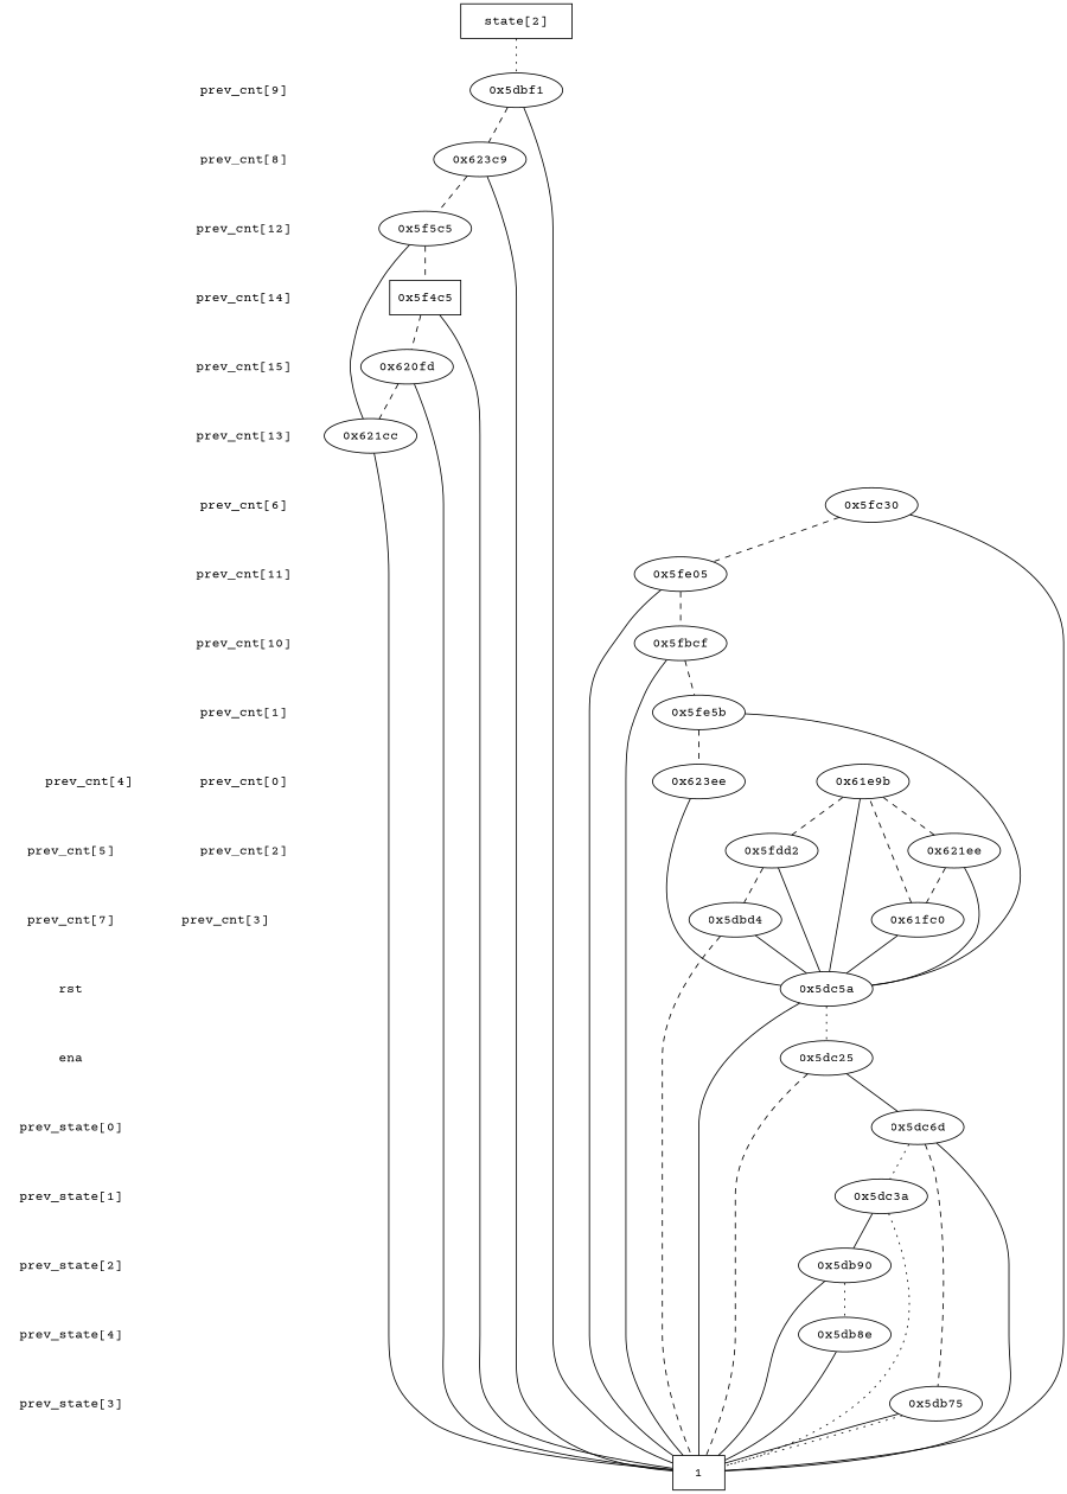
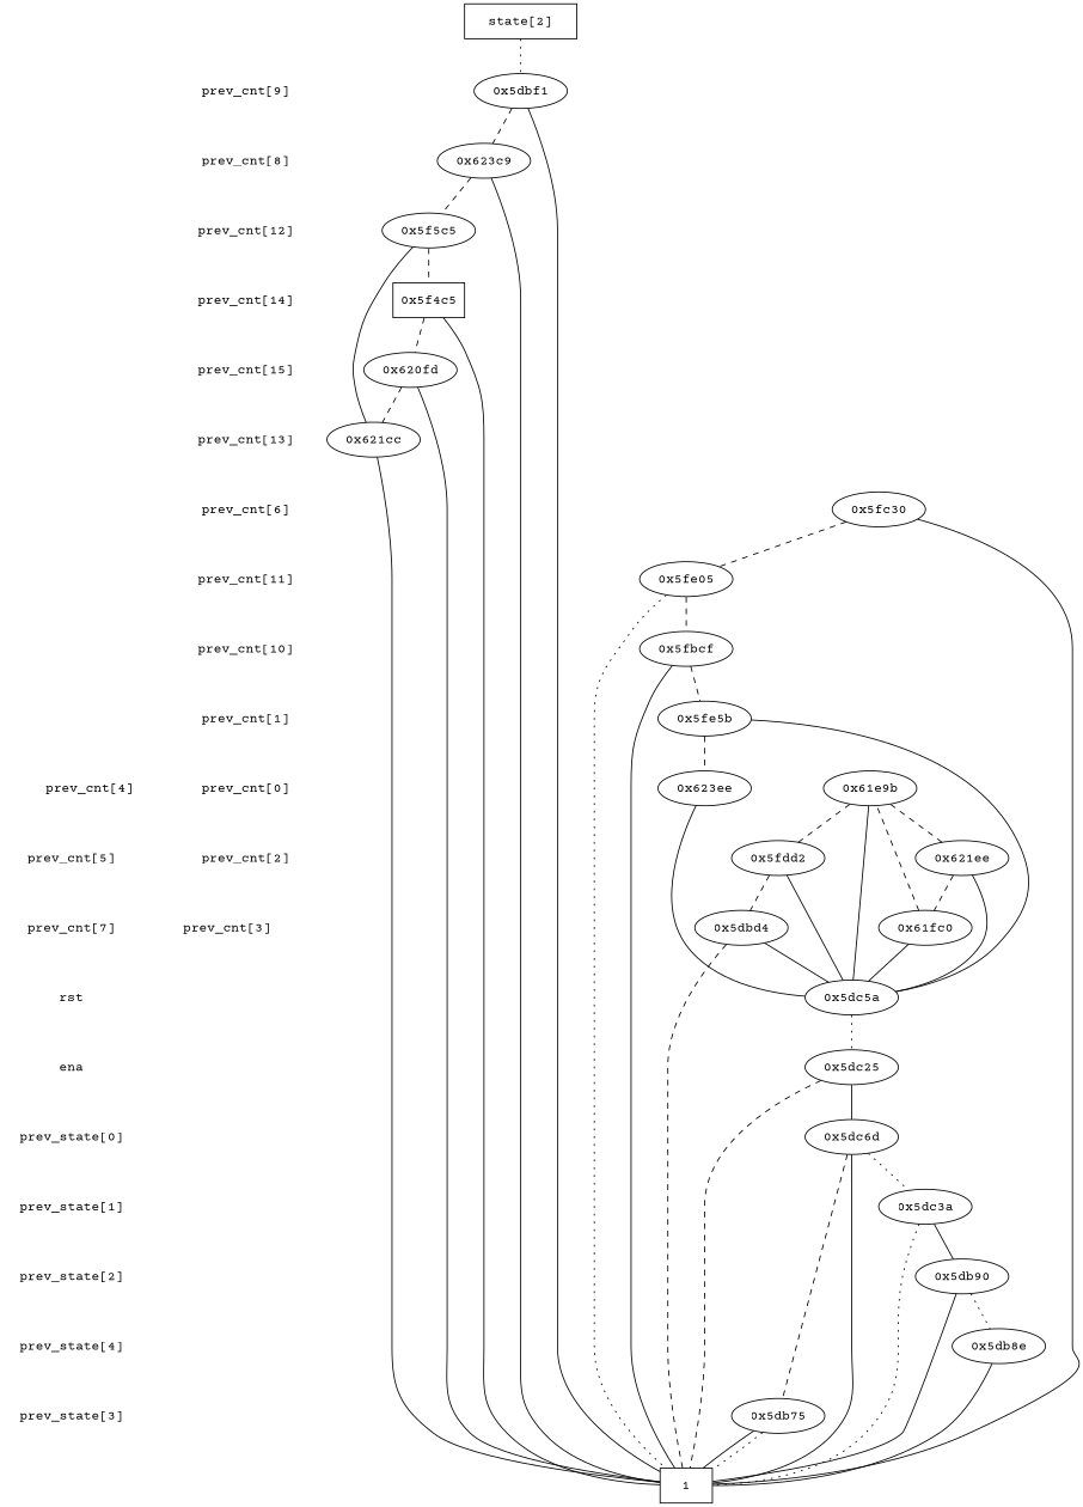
  digraph {
    fontname="Courier Prime"
    node [fontname="Courier Prime" shape=plaintext]
    edge [dir=none fontname="Courier Prime"]
    "CONST NODES" [style=invis]
    " prev_cnt[9] "
    " prev_cnt[8] "
    " prev_cnt[12] "
    " prev_cnt[14] "
    " prev_cnt[15] "
    " prev_cnt[13] "
    " prev_cnt[6] "
    " prev_cnt[11] "
    " prev_cnt[10] "
    " prev_cnt[1] "
    " prev_cnt[0] "
    " prev_cnt[2] "
    " prev_cnt[3] "
    " prev_cnt[4] "
    " prev_cnt[5] "
    " prev_cnt[7] "
    " rst "
    " ena "
    " prev_state[0] "
    " prev_state[1] "
    " prev_state[2] "
    " prev_state[4] "
    " prev_state[3] "
    "  state[2]  " [shape=box]
    "0x5dbf1" [shape=""]
    "0x623c9" [shape=""]
    "0x5f5c5" [shape=""]
    "0x5f4c5" [shape=box]
    "0x5dbd4" [shape=""]
    "0x620fd" [shape=""]
    "0x621cc" [shape=""]
    "0x5fc30" [shape=""]
    "0x5fe05" [shape=""]
    "0x5fbcf" [shape=""]
    "0x5fe5b" [shape=""]
    "0x623ee" [shape=""]
    "0x621ee" [shape=""]
    "0x61fc0" [shape=""]
    "0x61e9b" [shape=""]
    "0x5fdd2" [shape=""]
    "0x5dc5a" [shape=""]
    "0x5dc25" [shape=""]
    "0x5dc6d" [shape=""]
    "0x5dc3a" [shape=""]
    "0x5db90" [shape=""]
    "0x5db8e" [shape=""]
    "0x5db75" [shape=""]
    n49 [label=1 shape=box]
    subgraph sub_1 {
      "CONST NODES"
      " prev_cnt[9] "
      " prev_cnt[8] "
      " prev_cnt[12] "
      " prev_cnt[14] "
      " prev_cnt[15] "
      " prev_cnt[13] "
      " prev_cnt[6] "
      " prev_cnt[11] "
      " prev_cnt[10] "
      " prev_cnt[1] "
      " prev_cnt[0] "
      " prev_cnt[2] "
      " prev_cnt[3] "
      " prev_cnt[4] "
      " prev_cnt[5] "
      " prev_cnt[7] "
      " rst "
      " ena "
      " prev_state[0] "
      " prev_state[1] "
      " prev_state[2] "
      " prev_state[4] "
      " prev_state[3] "
    }
    subgraph sub_2 {
      rank=same
      "  state[2]  "
    }
    subgraph sub_3 {
      rank=same
      " prev_cnt[9] "
      "0x5dbf1"
    }
    subgraph sub_4 {
      rank=same
      " prev_cnt[8] "
      "0x623c9"
    }
    subgraph sub_5 {
      rank=same
      " prev_cnt[12] "
      "0x5f5c5"
    }
    subgraph sub_6 {
      rank=same
      " prev_cnt[14] "
      "0x5f4c5"
    }
    subgraph sub_7 {
      rank=same
      " prev_cnt[7] "
      "0x5dbd4"
    }
    subgraph sub_8 {
      rank=same
      " prev_cnt[15] "
      "0x620fd"
    }
    subgraph sub_9 {
      rank=same
      " prev_cnt[13] "
      "0x621cc"
    }
    subgraph sub_10 {
      rank=same
      " prev_cnt[6] "
      "0x5fc30"
    }
    subgraph sub_11 {
      rank=same
      " prev_cnt[11] "
      "0x5fe05"
    }
    subgraph sub_12 {
      rank=same
      " prev_cnt[10] "
      "0x5fbcf"
    }
    subgraph sub_13 {
      rank=same
      " prev_cnt[1] "
      "0x5fe5b"
    }
    subgraph sub_14 {
      rank=same
      " prev_cnt[0] "
      "0x623ee"
    }
    subgraph sub_15 {
      rank=same
      " prev_cnt[2] "
      "0x621ee"
    }
    subgraph sub_16 {
      rank=same
      " prev_cnt[3] "
      "0x61fc0"
    }
    subgraph sub_17 {
      rank=same
      " prev_cnt[4] "
      "0x61e9b"
    }
    subgraph sub_18 {
      rank=same
      " prev_cnt[5] "
      "0x5fdd2"
    }
    subgraph sub_19 {
      rank=same
      " rst "
      "0x5dc5a"
    }
    subgraph sub_20 {
      rank=same
      " ena "
      "0x5dc25"
    }
    subgraph sub_21 {
      rank=same
      " prev_state[0] "
      "0x5dc6d"
    }
    subgraph sub_22 {
      rank=same
      " prev_state[1] "
      "0x5dc3a"
    }
    subgraph sub_23 {
      rank=same
      " prev_state[2] "
      "0x5db90"
    }
    subgraph sub_24 {
      rank=same
      " prev_state[4] "
      "0x5db8e"
    }
    subgraph sub_25 {
      rank=same
      " prev_state[3] "
      "0x5db75"
    }
    subgraph sub_26 {
      rank=same
      "CONST NODES"
      subgraph sub_27 {
        rank=same
        n49
      }
    }
    " prev_cnt[9] " -> " prev_cnt[8] " [style=invis]
    " prev_cnt[8] " -> " prev_cnt[12] " [style=invis]
    " prev_cnt[12] " -> " prev_cnt[14] " [style=invis]
    " prev_cnt[14] " -> " prev_cnt[15] " [style=invis]
    " prev_cnt[15] " -> " prev_cnt[13] " [style=invis]
    " prev_cnt[13] " -> " prev_cnt[6] " [style=invis]
    " prev_cnt[6] " -> " prev_cnt[11] " [style=invis]
    " prev_cnt[11] " -> " prev_cnt[10] " [style=invis]
    " prev_cnt[10] " -> " prev_cnt[1] " [style=invis]
    " prev_cnt[1] " -> " prev_cnt[0] " [style=invis]
    " prev_cnt[0] " -> " prev_cnt[2] " [style=invis]
    " prev_cnt[2] " -> " prev_cnt[3] " [style=invis]
    " prev_cnt[3] " -> " prev_cnt[4] " [style=invis]
    " prev_cnt[4] " -> " prev_cnt[5] " [style=invis]
    " prev_cnt[5] " -> " prev_cnt[7] " [style=invis]
    " prev_cnt[7] " -> " rst " [style=invis]
    " rst " -> " ena " [style=invis]
    " ena " -> " prev_state[0] " [style=invis]
    " prev_state[0] " -> " prev_state[1] " [style=invis]
    " prev_state[1] " -> " prev_state[2] " [style=invis]
    " prev_state[2] " -> " prev_state[4] " [style=invis]
    " prev_state[4] " -> " prev_state[3] " [style=invis]
    " prev_state[3] " -> "CONST NODES" [style=invis]
    "  state[2]  " -> "0x5dbf1" [style=dotted]
    "0x5dbf1" -> "0x623c9" [style=dashed]
    "0x5dbf1" -> n49
    "0x623c9" -> "0x5f5c5" [style=dashed]
    "0x623c9" -> n49
    "0x5f5c5" -> "0x5f4c5" [style=dashed]
    "0x5f5c5" -> "0x621cc"
    "0x5f4c5" -> "0x620fd" [style=dashed]
    "0x5f4c5" -> n49
    "0x5dbd4" -> "0x5dc5a"
    "0x5dbd4" -> n49 [style=dashed]
    "0x620fd" -> "0x621cc" [style=dashed]
    "0x620fd" -> n49
    "0x621cc" -> n49
    "0x5fc30" -> "0x5fe05" [style=dashed]
    "0x5fc30" -> n49
    "0x5fe05" -> "0x5fbcf" [style=dashed]
-   "0x5fe05" -> n49
+   "0x5fe05" -> n49 [style=dotted]
    "0x5fbcf" -> "0x5fe5b" [style=dashed]
    "0x5fbcf" -> n49
    "0x5fe5b" -> "0x623ee" [style=dashed]
    "0x5fe5b" -> "0x5dc5a"
    "0x623ee" -> "0x5dc5a"
    "0x621ee" -> "0x61fc0" [style=dashed]
    "0x621ee" -> "0x5dc5a"
    "0x61fc0" -> "0x61e9b" [style=dashed]
    "0x61fc0" -> "0x5dc5a"
    "0x61e9b" -> "0x621ee" [style=dashed]
    "0x61e9b" -> "0x5fdd2" [style=dashed]
    "0x61e9b" -> "0x5dc5a"
    "0x5fdd2" -> "0x5dbd4" [style=dashed]
    "0x5fdd2" -> "0x5dc5a"
    "0x5dc5a" -> "0x5dc25" [style=dotted]
-   "0x5dc5a" -> n49
    "0x5dc25" -> "0x5dc6d"
    "0x5dc25" -> n49 [style=dashed]
    "0x5dc6d" -> "0x5dc3a" [style=dotted]
    "0x5dc6d" -> "0x5db75" [style=dashed]
    "0x5dc6d" -> n49
    "0x5dc3a" -> "0x5db90"
    "0x5dc3a" -> n49 [style=dotted]
    "0x5db90" -> "0x5db8e" [style=dotted]
    "0x5db90" -> n49
    "0x5db8e" -> n49
    "0x5db75" -> n49
    "0x5db75" -> n49 [style=dotted]
  }
